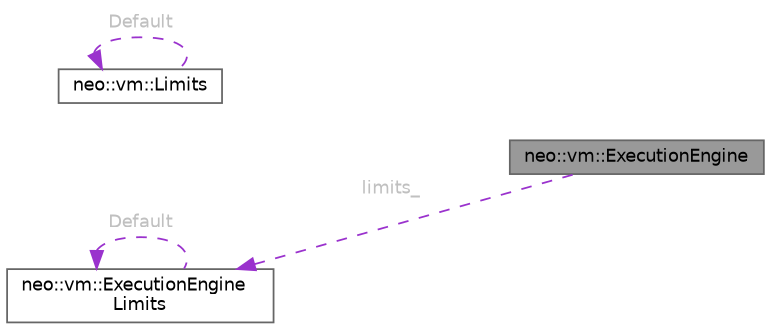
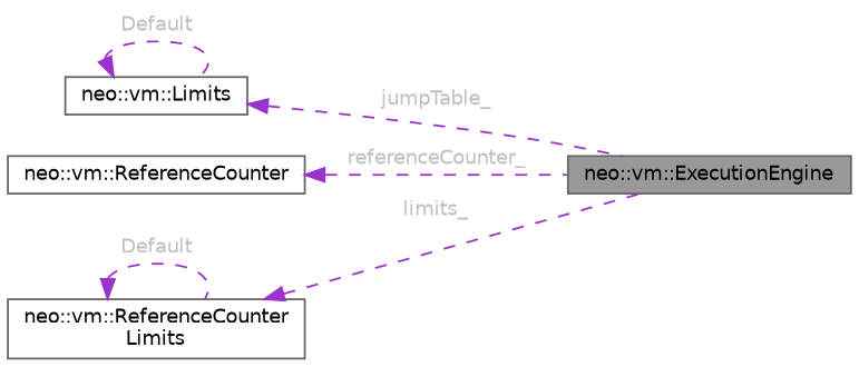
  digraph {
    rankdir=LR
    node [color=gray40 fillcolor=white fontname=Helvetica fontsize=10 shape=box style=filled]
    edge [color=darkorchid3 dir=back fontcolor=grey fontname=Helvetica fontsize=10 labelfontname=Helvetica labelfontsize=10 style=dashed]
    n1 [fillcolor=grey60 fontcolor=black height=0.2 label="neo::vm::ExecutionEngine" width=0.4]
    n2 [height=0.2 label="neo::vm::Limits" width=0.4]
-   n4 [height=0.2 label="neo::vm::ExecutionEngine\lLimits" width=0.4]
+   n3 [height=0.2 label="neo::vm::ReferenceCounter" width=0.4]
+   n4 [height=0.2 label="neo::vm::ReferenceCounter\lLimits" width=0.4]
+   n2 -> n1 [label=<<TABLE CELLBORDER="0" BORDER="0"><TR><TD VALIGN="top" ALIGN="LEFT" CELLPADDING="1" CELLSPACING="0">jumpTable_</TD></TR> </TABLE>>]
    n2 -> n2 [label=<<TABLE CELLBORDER="0" BORDER="0"><TR><TD VALIGN="top" ALIGN="LEFT" CELLPADDING="1" CELLSPACING="0">Default</TD></TR> </TABLE>>]
+   n3 -> n1 [label=<<TABLE CELLBORDER="0" BORDER="0"><TR><TD VALIGN="top" ALIGN="LEFT" CELLPADDING="1" CELLSPACING="0">referenceCounter_</TD></TR> </TABLE>>]
    n4 -> n1 [label=<<TABLE CELLBORDER="0" BORDER="0"><TR><TD VALIGN="top" ALIGN="LEFT" CELLPADDING="1" CELLSPACING="0">limits_</TD></TR> </TABLE>>]
    n4 -> n4 [label=<<TABLE CELLBORDER="0" BORDER="0"><TR><TD VALIGN="top" ALIGN="LEFT" CELLPADDING="1" CELLSPACING="0">Default</TD></TR> </TABLE>>]
  }
